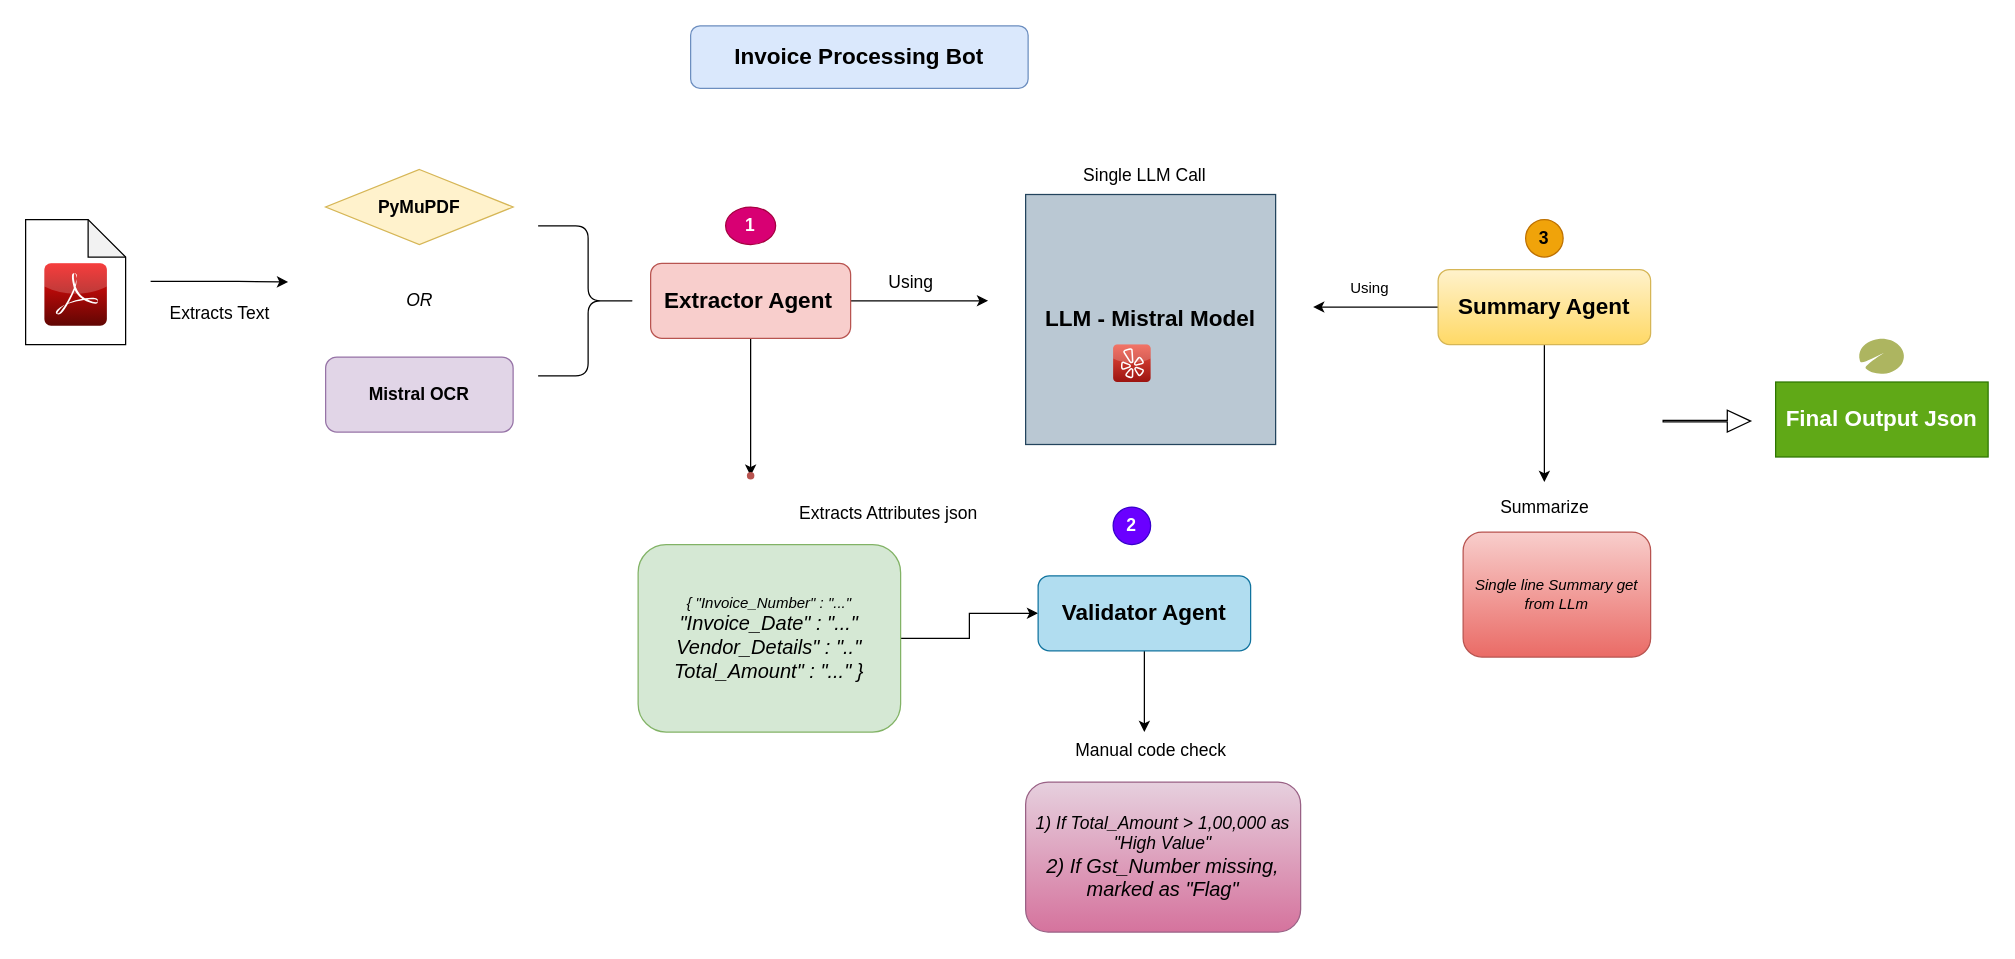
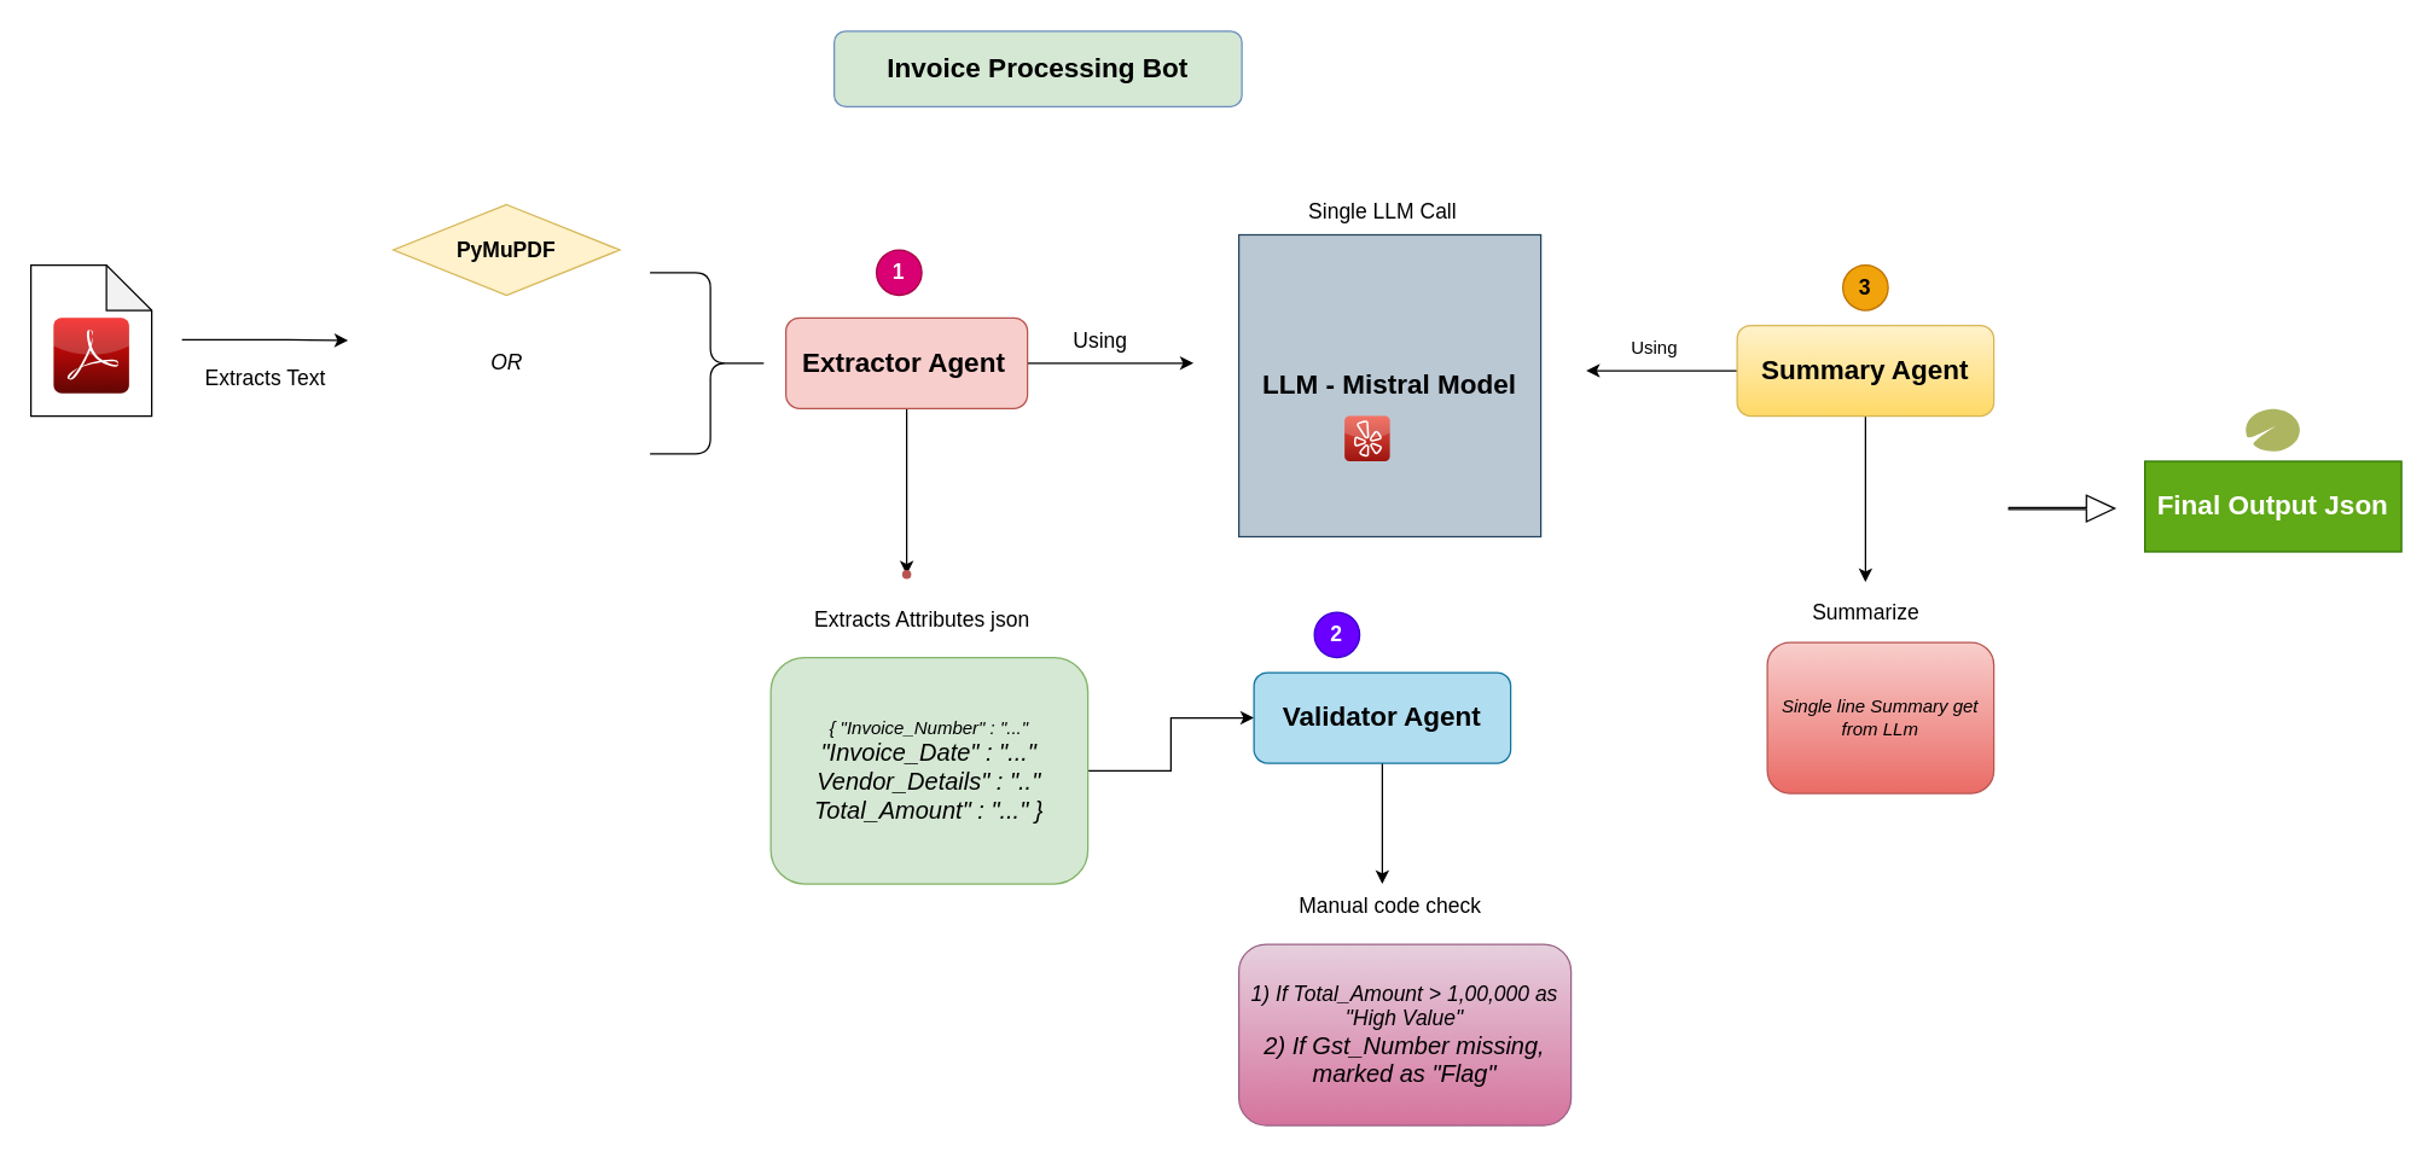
  <mxCell id="0" />
  <mxCell id="1" parent="0" />
- <mxCell id="2" value="&lt;b&gt;&lt;font face=&quot;Helvetica&quot; style=&quot;font-size: 18px;&quot;&gt;Invoice Processing Bot&lt;/font&gt;&lt;/b&gt;" style="rounded=1;whiteSpace=wrap;html=1;fillColor=#dae8fc;strokeColor=#6c8ebf;" vertex="1" parent="1"><mxGeometry x="552" y="20" width="270" height="50" as="geometry" /></mxCell>
+ <mxCell id="2" value="&lt;b&gt;&lt;font face=&quot;Helvetica&quot; style=&quot;font-size: 18px;&quot;&gt;Invoice Processing Bot&lt;/font&gt;&lt;/b&gt;" style="rounded=1;whiteSpace=wrap;html=1;fillColor=#d5e8d4;strokeColor=#6c8ebf;" vertex="1" parent="1"><mxGeometry x="552" y="20" width="270" height="50" as="geometry" /></mxCell>
  <mxCell id="3" style="edgeStyle=orthogonalEdgeStyle;rounded=0;orthogonalLoop=1;jettySize=auto;html=1;" edge="1" parent="1"><mxGeometry relative="1" as="geometry"><mxPoint x="230" y="225" as="targetPoint" /><mxPoint x="120" y="224.5" as="sourcePoint" /><Array as="points"><mxPoint x="190" y="224.5" /><mxPoint x="190" y="225.5" /></Array></mxGeometry></mxCell>
  <mxCell id="4" value="" style="shape=note;whiteSpace=wrap;html=1;backgroundOutline=1;darkOpacity=0.05;" vertex="1" parent="1"><mxGeometry x="20" y="175" width="80" height="100" as="geometry" /></mxCell>
  <mxCell id="5" value="&lt;font style=&quot;font-size: 14px;&quot;&gt;Extracts Text&lt;/font&gt;" style="text;html=1;align=center;verticalAlign=middle;resizable=0;points=[];autosize=1;strokeColor=none;fillColor=none;" vertex="1" parent="1"><mxGeometry x="125" y="235" width="100" height="30" as="geometry" /></mxCell>
  <mxCell id="6" value="&lt;font face=&quot;Helvetica&quot; style=&quot;font-size: 14px;&quot;&gt;&lt;b&gt;PyMuPDF&lt;/b&gt;&lt;/font&gt;" style="rhombus;whiteSpace=wrap;html=1;fillColor=#fff2cc;strokeColor=#d6b656;" vertex="1" parent="1"><mxGeometry x="260" y="135" width="150" height="60" as="geometry" /></mxCell>
- <mxCell id="7" value="&lt;font face=&quot;Helvetica&quot; style=&quot;font-size: 14px;&quot;&gt;&lt;b&gt;Mistral OCR&lt;/b&gt;&lt;/font&gt;" style="rounded=1;whiteSpace=wrap;html=1;fillColor=#e1d5e7;strokeColor=#9673a6;" vertex="1" parent="1"><mxGeometry x="260" y="285" width="150" height="60" as="geometry" /></mxCell>
  <mxCell id="8" value="&lt;i&gt;&lt;font style=&quot;font-size: 14px;&quot; face=&quot;Helvetica&quot;&gt;OR&lt;/font&gt;&lt;/i&gt;" style="text;html=1;align=center;verticalAlign=middle;resizable=0;points=[];autosize=1;strokeColor=none;fillColor=none;" vertex="1" parent="1"><mxGeometry x="315" y="225" width="40" height="30" as="geometry" /></mxCell>
  <mxCell id="9" value="" style="shape=curlyBracket;whiteSpace=wrap;html=1;rounded=1;flipH=1;labelPosition=right;verticalLabelPosition=middle;align=left;verticalAlign=middle;" vertex="1" parent="1"><mxGeometry x="430" y="180" width="80" height="120" as="geometry" /></mxCell>
  <mxCell id="10" value="" style="edgeStyle=orthogonalEdgeStyle;rounded=0;orthogonalLoop=1;jettySize=auto;html=1;" edge="1" parent="1" source="12" target="16"><mxGeometry relative="1" as="geometry" /></mxCell>
  <mxCell id="11" style="edgeStyle=orthogonalEdgeStyle;rounded=0;orthogonalLoop=1;jettySize=auto;html=1;exitX=1;exitY=0.5;exitDx=0;exitDy=0;" edge="1" parent="1" source="12"><mxGeometry relative="1" as="geometry"><mxPoint x="790" y="240" as="targetPoint" /></mxGeometry></mxCell>
  <mxCell id="12" value="&lt;font style=&quot;font-size: 18px;&quot;&gt;&lt;b&gt;Extractor Agent&lt;/b&gt;&lt;/font&gt;&amp;nbsp;" style="rounded=1;whiteSpace=wrap;html=1;fillColor=#f8cecc;strokeColor=#b85450;" vertex="1" parent="1"><mxGeometry x="520" y="210" width="160" height="60" as="geometry" /></mxCell>
  <mxCell id="13" value="&lt;font face=&quot;Helvetica&quot; style=&quot;font-size: 18px;&quot;&gt;&lt;b&gt;LLM - Mistral Model&lt;/b&gt;&lt;/font&gt;" style="whiteSpace=wrap;html=1;aspect=fixed;fillColor=#bac8d3;strokeColor=#23445d;" vertex="1" parent="1"><mxGeometry x="820" y="155" width="200" height="200" as="geometry" /></mxCell>
  <mxCell id="14" value="" style="dashed=0;outlineConnect=0;html=1;align=center;labelPosition=center;verticalLabelPosition=bottom;verticalAlign=top;shape=mxgraph.webicons.yelp;fillColor=#EF5140;gradientColor=#9C1410" vertex="1" parent="1"><mxGeometry x="890" y="275" width="30" height="30" as="geometry" /></mxCell>
  <mxCell id="15" value="" style="dashed=0;outlineConnect=0;html=1;align=center;labelPosition=center;verticalLabelPosition=bottom;verticalAlign=top;shape=mxgraph.webicons.adobe_pdf;fillColor=#F40C0C;gradientColor=#610603" vertex="1" parent="1"><mxGeometry x="35" y="210" width="50" height="50" as="geometry" /></mxCell>
  <mxCell id="16" value="" style="shape=waypoint;sketch=0;size=6;pointerEvents=1;points=[];fillColor=#f8cecc;resizable=0;rotatable=0;perimeter=centerPerimeter;snapToPoint=1;strokeColor=#b85450;rounded=1;" vertex="1" parent="1"><mxGeometry x="590" y="370" width="20" height="20" as="geometry" /></mxCell>
  <mxCell id="17" value="" style="edgeStyle=orthogonalEdgeStyle;rounded=0;orthogonalLoop=1;jettySize=auto;html=1;" edge="1" parent="1" source="18" target="22"><mxGeometry relative="1" as="geometry" /></mxCell>
  <mxCell id="18" value="&lt;font style=&quot;font-size: 12px;&quot;&gt;&lt;i style=&quot;&quot;&gt;{ &quot;Invoice_Number&quot; : &quot;...&quot;&lt;/i&gt;&lt;/font&gt;&lt;div&gt;&lt;font size=&quot;3&quot;&gt;&lt;i&gt;&quot;Invoice_Date&quot; : &quot;...&quot;&lt;/i&gt;&lt;/font&gt;&lt;/div&gt;&lt;div&gt;&lt;font size=&quot;3&quot;&gt;&lt;i&gt;Vendor_Details&quot; : &quot;..&quot;&lt;/i&gt;&lt;/font&gt;&lt;/div&gt;&lt;div&gt;&lt;font size=&quot;3&quot;&gt;&lt;i&gt;Total_Amount&quot; : &quot;...&quot;&amp;nbsp;&lt;/i&gt;&lt;i style=&quot;background-color: transparent; color: light-dark(rgb(0, 0, 0), rgb(255, 255, 255));&quot;&gt;}&lt;/i&gt;&lt;/font&gt;&lt;/div&gt;" style="rounded=1;whiteSpace=wrap;html=1;fillColor=#d5e8d4;strokeColor=#82b366;" vertex="1" parent="1"><mxGeometry x="510" y="435" width="210" height="150" as="geometry" /></mxCell>
- <mxCell id="19" value="&lt;font style=&quot;font-size: 14px;&quot;&gt;Extracts Attributes json&lt;/font&gt;" style="text;html=1;align=center;verticalAlign=middle;resizable=0;points=[];autosize=1;strokeColor=none;fillColor=none;" vertex="1" parent="1"><mxGeometry x="625" y="395" width="170" height="30" as="geometry" /></mxCell>
+ <mxCell id="19" value="&lt;font style=&quot;font-size: 14px;&quot;&gt;Extracts Attributes json&lt;/font&gt;" style="text;html=1;align=center;verticalAlign=middle;resizable=0;points=[];autosize=1;strokeColor=none;fillColor=none;" vertex="1" parent="1"><mxGeometry x="525" y="395" width="170" height="30" as="geometry" /></mxCell>
  <mxCell id="20" value="&lt;font style=&quot;font-size: 14px;&quot;&gt;Using&amp;nbsp;&lt;/font&gt;" style="text;html=1;align=center;verticalAlign=middle;resizable=0;points=[];autosize=1;strokeColor=none;fillColor=none;" vertex="1" parent="1"><mxGeometry x="700" y="210" width="60" height="30" as="geometry" /></mxCell>
  <mxCell id="21" style="edgeStyle=orthogonalEdgeStyle;rounded=0;orthogonalLoop=1;jettySize=auto;html=1;exitX=0.5;exitY=1;exitDx=0;exitDy=0;" edge="1" parent="1" source="22"><mxGeometry relative="1" as="geometry"><mxPoint x="915" y="585" as="targetPoint" /></mxGeometry></mxCell>
- <mxCell id="22" value="&lt;font style=&quot;font-size: 18px;&quot;&gt;&lt;b style=&quot;&quot;&gt;Validator Agent&lt;/b&gt;&lt;/font&gt;" style="rounded=1;whiteSpace=wrap;html=1;fillColor=#b1ddf0;strokeColor=#10739e;" vertex="1" parent="1"><mxGeometry x="830" y="460" width="170" height="60" as="geometry" /></mxCell>
+ <mxCell id="22" value="&lt;font style=&quot;font-size: 18px;&quot;&gt;&lt;b style=&quot;&quot;&gt;Validator Agent&lt;/b&gt;&lt;/font&gt;" style="rounded=1;whiteSpace=wrap;html=1;fillColor=#b1ddf0;strokeColor=#10739e;" vertex="1" parent="1"><mxGeometry x="830" y="445" width="170" height="60" as="geometry" /></mxCell>
  <mxCell id="23" value="&lt;font style=&quot;font-size: 14px;&quot;&gt;&lt;i&gt;1) If Total_Amount &amp;gt; 1,00,000 as &quot;High Value&quot;&lt;/i&gt;&lt;/font&gt;&lt;div&gt;&lt;font size=&quot;3&quot;&gt;&lt;i&gt;2) If Gst_Number missing, marked as &quot;Flag&quot;&lt;/i&gt;&lt;/font&gt;&lt;/div&gt;" style="rounded=1;whiteSpace=wrap;html=1;fillColor=#e6d0de;gradientColor=#d5739d;strokeColor=#996185;" vertex="1" parent="1"><mxGeometry x="820" y="625" width="220" height="120" as="geometry" /></mxCell>
  <mxCell id="24" value="&lt;font style=&quot;font-size: 14px;&quot;&gt;Manual code check&lt;/font&gt;" style="text;html=1;align=center;verticalAlign=middle;resizable=0;points=[];autosize=1;strokeColor=none;fillColor=none;" vertex="1" parent="1"><mxGeometry x="850" y="585" width="140" height="30" as="geometry" /></mxCell>
  <mxCell id="25" style="edgeStyle=orthogonalEdgeStyle;rounded=0;orthogonalLoop=1;jettySize=auto;html=1;exitX=0;exitY=0.5;exitDx=0;exitDy=0;" edge="1" parent="1" source="27"><mxGeometry relative="1" as="geometry"><mxPoint x="1050" y="245" as="targetPoint" /></mxGeometry></mxCell>
  <mxCell id="26" value="" style="edgeStyle=orthogonalEdgeStyle;rounded=0;orthogonalLoop=1;jettySize=auto;html=1;" edge="1" parent="1" source="27"><mxGeometry relative="1" as="geometry"><mxPoint x="1235" y="385" as="targetPoint" /></mxGeometry></mxCell>
  <mxCell id="27" value="&lt;font style=&quot;font-size: 18px;&quot;&gt;&lt;b&gt;Summary Agent&lt;/b&gt;&lt;/font&gt;" style="rounded=1;whiteSpace=wrap;html=1;fillColor=#fff2cc;gradientColor=#ffd966;strokeColor=#d6b656;" vertex="1" parent="1"><mxGeometry x="1150" y="215" width="170" height="60" as="geometry" /></mxCell>
  <mxCell id="28" value="Using" style="text;html=1;align=center;verticalAlign=middle;resizable=0;points=[];autosize=1;strokeColor=none;fillColor=none;" vertex="1" parent="1"><mxGeometry x="1070" y="215" width="50" height="30" as="geometry" /></mxCell>
  <mxCell id="29" value="&lt;font style=&quot;font-size: 12px;&quot;&gt;&lt;i&gt;Single line Summary get from LLm&lt;/i&gt;&lt;/font&gt;" style="rounded=1;whiteSpace=wrap;html=1;fillColor=#f8cecc;gradientColor=#ea6b66;strokeColor=#b85450;" vertex="1" parent="1"><mxGeometry x="1170" y="425" width="150" height="100" as="geometry" /></mxCell>
  <mxCell id="30" value="&lt;font style=&quot;font-size: 14px;&quot;&gt;Summarize&lt;/font&gt;" style="text;html=1;align=center;verticalAlign=middle;resizable=0;points=[];autosize=1;strokeColor=none;fillColor=none;" vertex="1" parent="1"><mxGeometry x="1190" y="390" width="90" height="30" as="geometry" /></mxCell>
  <mxCell id="31" value="&lt;b&gt;&lt;font style=&quot;font-size: 18px;&quot;&gt;Final Output Json&lt;/font&gt;&lt;/b&gt;" style="rounded=0;whiteSpace=wrap;html=1;fillColor=#60a917;strokeColor=#2D7600;fontColor=#ffffff;" vertex="1" parent="1"><mxGeometry x="1420" y="305" width="170" height="60" as="geometry" /></mxCell>
  <mxCell id="32" value="" style="html=1;shadow=0;dashed=0;align=center;verticalAlign=middle;shape=mxgraph.arrows2.arrow;dy=0.93;dx=18.67;notch=0;" vertex="1" parent="1"><mxGeometry x="1330" y="327.5" width="70" height="17.5" as="geometry" /></mxCell>
  <mxCell id="33" value="&lt;font style=&quot;font-size: 14px;&quot;&gt;Single LLM Call&lt;/font&gt;" style="text;html=1;align=center;verticalAlign=middle;resizable=0;points=[];autosize=1;strokeColor=none;fillColor=none;" vertex="1" parent="1"><mxGeometry x="855" y="125" width="120" height="30" as="geometry" /></mxCell>
- <mxCell id="34" value="&lt;font style=&quot;font-size: 14px;&quot;&gt;&lt;b&gt;1&lt;/b&gt;&lt;/font&gt;" style="ellipse;whiteSpace=wrap;html=1;aspect=fixed;fillColor=#d80073;fontColor=#ffffff;strokeColor=#A50040;" vertex="1" parent="1"><mxGeometry x="580" y="165" width="40" height="30" as="geometry" /></mxCell>
- <mxCell id="35" value="&lt;font style=&quot;font-size: 14px;&quot;&gt;&lt;b&gt;2&lt;/b&gt;&lt;/font&gt;" style="ellipse;whiteSpace=wrap;html=1;aspect=fixed;fillColor=#6a00ff;fontColor=#ffffff;strokeColor=#3700CC;" vertex="1" parent="1"><mxGeometry x="890" y="405" width="30" height="30" as="geometry" /></mxCell>
+ <mxCell id="34" value="&lt;font style=&quot;font-size: 14px;&quot;&gt;&lt;b&gt;1&lt;/b&gt;&lt;/font&gt;" style="ellipse;whiteSpace=wrap;html=1;aspect=fixed;fillColor=#d80073;fontColor=#ffffff;strokeColor=#A50040;" vertex="1" parent="1"><mxGeometry x="580" y="165" width="30" height="30" as="geometry" /></mxCell>
+ <mxCell id="35" value="&lt;font style=&quot;font-size: 14px;&quot;&gt;&lt;b&gt;2&lt;/b&gt;&lt;/font&gt;" style="ellipse;whiteSpace=wrap;html=1;aspect=fixed;fillColor=#6a00ff;fontColor=#ffffff;strokeColor=#3700CC;" vertex="1" parent="1"><mxGeometry x="870" y="405" width="30" height="30" as="geometry" /></mxCell>
  <mxCell id="36" value="&lt;b&gt;&lt;font style=&quot;font-size: 14px;&quot;&gt;3&lt;/font&gt;&lt;/b&gt;" style="ellipse;whiteSpace=wrap;html=1;aspect=fixed;fillColor=#f0a30a;fontColor=#000000;strokeColor=#BD7000;" vertex="1" parent="1"><mxGeometry x="1220" y="175" width="30" height="30" as="geometry" /></mxCell>
  <mxCell id="37" value="" style="dashed=0;outlineConnect=0;html=1;align=center;labelPosition=center;verticalLabelPosition=bottom;verticalAlign=top;shape=mxgraph.weblogos.typepad;fillColor=#ADB560;strokeColor=none" vertex="1" parent="1"><mxGeometry x="1486.3" y="270" width="37.4" height="28.4" as="geometry" /></mxCell>
